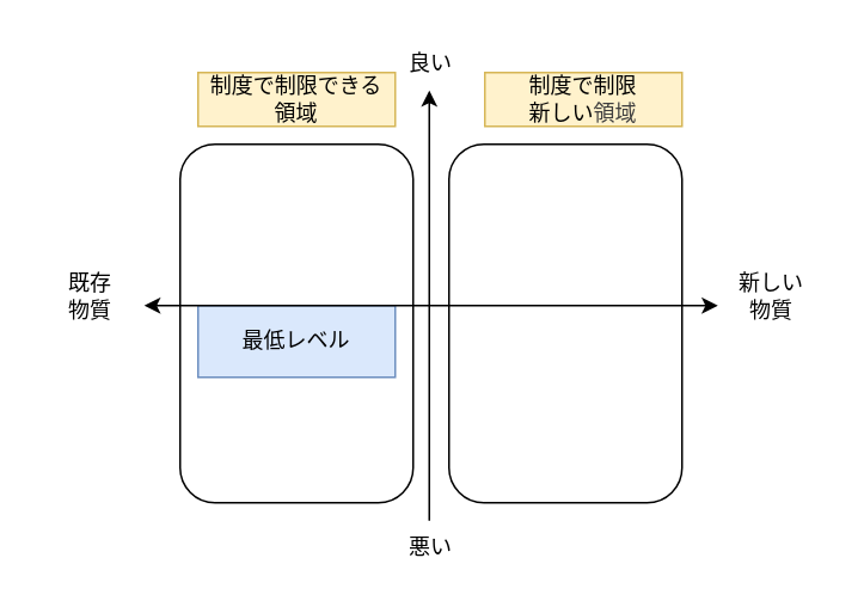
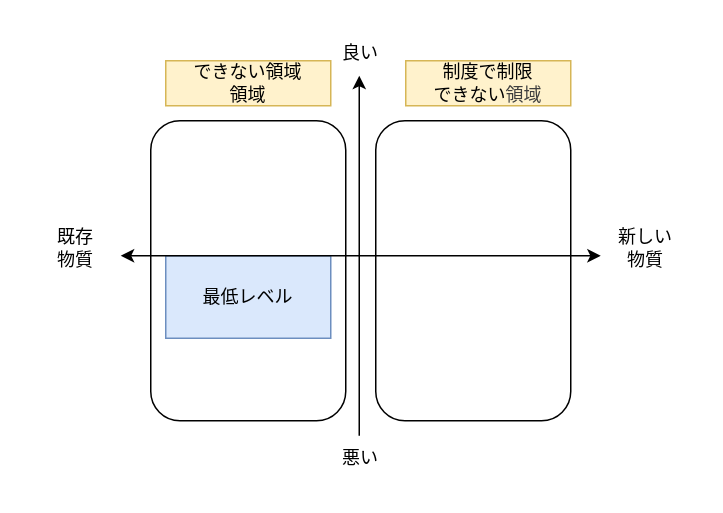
  <mxCell id="0" />
  <mxCell id="1" parent="0" />
  <mxCell id="2" value="" style="rounded=1;whiteSpace=wrap;html=1;" vertex="1" parent="1"><mxGeometry x="250" y="80" width="130" height="200" as="geometry" /></mxCell>
  <mxCell id="3" value="" style="rounded=1;whiteSpace=wrap;html=1;" vertex="1" parent="1"><mxGeometry x="100" y="80" width="130" height="200" as="geometry" /></mxCell>
  <mxCell id="4" value="良い" style="text;html=1;align=center;verticalAlign=middle;whiteSpace=wrap;rounded=0;" parent="1" vertex="1"><mxGeometry x="200" y="20" width="80" height="30" as="geometry" /></mxCell>
- <mxCell id="5" value="&lt;div&gt;最低レベル&lt;/div&gt;" style="text;html=1;align=center;verticalAlign=middle;whiteSpace=wrap;rounded=0;fillColor=#dae8fc;strokeColor=#6c8ebf;" parent="1" vertex="1"><mxGeometry x="110" y="170" width="110" height="40" as="geometry" /></mxCell>
+ <mxCell id="5" value="&lt;div&gt;最低レベル&lt;/div&gt;" style="text;html=1;align=center;verticalAlign=middle;whiteSpace=wrap;rounded=0;fillColor=#dae8fc;strokeColor=#6c8ebf;" parent="1" vertex="1"><mxGeometry x="110" y="170" width="110" height="55" as="geometry" /></mxCell>
  <mxCell id="6" value="" style="endArrow=classic;html=1;" edge="1" parent="1"><mxGeometry width="50" height="50" relative="1" as="geometry"><mxPoint x="239" y="290" as="sourcePoint" /><mxPoint x="239" y="50" as="targetPoint" /></mxGeometry></mxCell>
  <mxCell id="7" value="悪い" style="text;html=1;align=center;verticalAlign=middle;whiteSpace=wrap;rounded=0;" vertex="1" parent="1"><mxGeometry x="200" y="290" width="80" height="30" as="geometry" /></mxCell>
  <mxCell id="8" value="" style="endArrow=classic;startArrow=classic;html=1;" edge="1" parent="1"><mxGeometry width="50" height="50" relative="1" as="geometry"><mxPoint x="80" y="170" as="sourcePoint" /><mxPoint x="400" y="170" as="targetPoint" /></mxGeometry></mxCell>
  <mxCell id="9" value="既存&lt;div&gt;物質&lt;/div&gt;" style="text;html=1;align=center;verticalAlign=middle;whiteSpace=wrap;rounded=0;" vertex="1" parent="1"><mxGeometry x="20" y="150" width="60" height="30" as="geometry" /></mxCell>
  <mxCell id="10" value="新しい&lt;div&gt;物質&lt;/div&gt;" style="text;html=1;align=center;verticalAlign=middle;whiteSpace=wrap;rounded=0;" vertex="1" parent="1"><mxGeometry x="400" y="150" width="60" height="30" as="geometry" /></mxCell>
- <mxCell id="11" value="制度で制限できる&lt;div&gt;領域&lt;/div&gt;" style="text;html=1;align=center;verticalAlign=middle;whiteSpace=wrap;rounded=0;fillColor=#fff2cc;strokeColor=#d6b656;" vertex="1" parent="1"><mxGeometry x="110" y="40" width="110" height="30" as="geometry" /></mxCell>
- <mxCell id="12" value="制度で制限&lt;div&gt;新しい&lt;span style=&quot;background-color: transparent; color: rgb(63, 63, 63);&quot;&gt;領域&lt;/span&gt;&lt;/div&gt;" style="text;html=1;align=center;verticalAlign=middle;whiteSpace=wrap;rounded=0;fillColor=#fff2cc;strokeColor=#d6b656;" vertex="1" parent="1"><mxGeometry x="270" y="40" width="110" height="30" as="geometry" /></mxCell>
+ <mxCell id="11" value="できない領域&lt;div&gt;領域&lt;/div&gt;" style="text;html=1;align=center;verticalAlign=middle;whiteSpace=wrap;rounded=0;fillColor=#fff2cc;strokeColor=#d6b656;" vertex="1" parent="1"><mxGeometry x="110" y="40" width="110" height="30" as="geometry" /></mxCell>
+ <mxCell id="12" value="制度で制限&lt;div&gt;できない&lt;span style=&quot;background-color: transparent; color: rgb(63, 63, 63);&quot;&gt;領域&lt;/span&gt;&lt;/div&gt;" style="text;html=1;align=center;verticalAlign=middle;whiteSpace=wrap;rounded=0;fillColor=#fff2cc;strokeColor=#d6b656;" vertex="1" parent="1"><mxGeometry x="270" y="40" width="110" height="30" as="geometry" /></mxCell>
